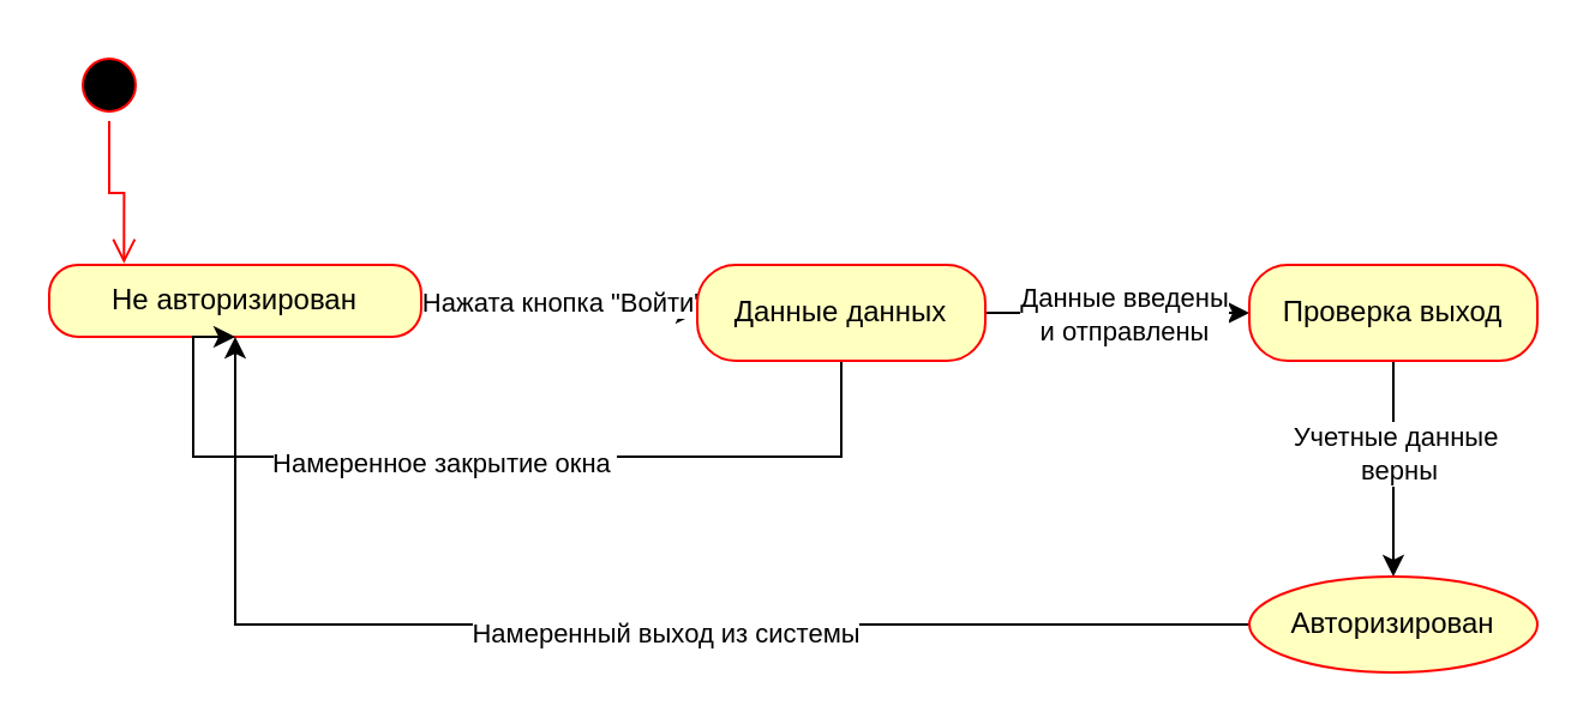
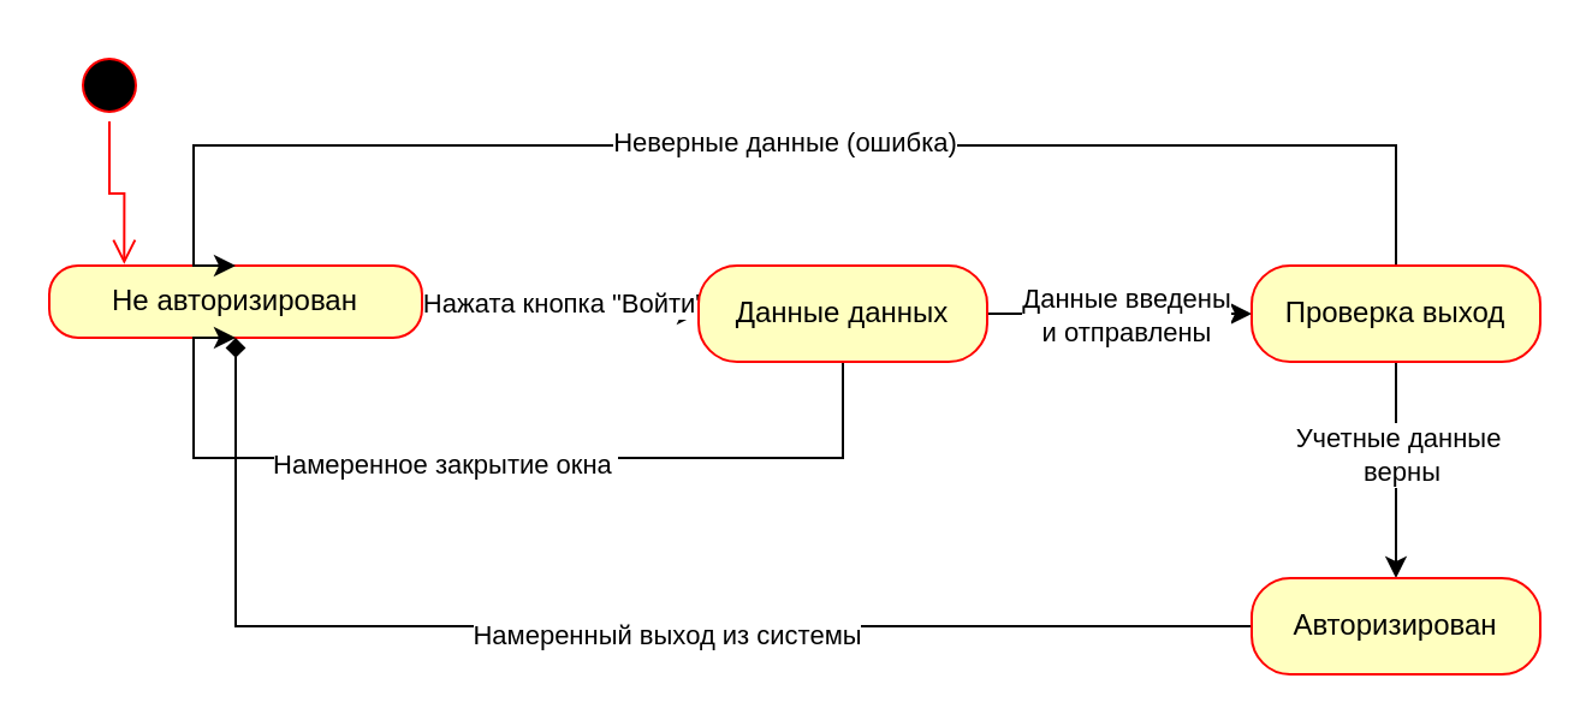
  <mxCell id="0" />
  <mxCell id="1" parent="0" />
  <mxCell id="2" style="edgeStyle=orthogonalEdgeStyle;rounded=0;orthogonalLoop=1;jettySize=auto;html=1;exitX=1;exitY=0.5;exitDx=0;exitDy=0;entryX=0;entryY=0.5;entryDx=0;entryDy=0;" edge="1" parent="1" source="4" target="11"><mxGeometry relative="1" as="geometry" /></mxCell>
  <mxCell id="3" value="Нажата кнопка &quot;Войти&quot;" style="edgeLabel;html=1;align=center;verticalAlign=middle;resizable=0;points=[];" vertex="1" connectable="0" parent="2"><mxGeometry x="-0.209" relative="1" as="geometry"><mxPoint x="11" as="offset" /></mxGeometry></mxCell>
  <mxCell id="4" value="Не авторизирован" style="rounded=1;whiteSpace=wrap;html=1;arcSize=40;fontColor=#000000;fillColor=#ffffc0;strokeColor=#ff0000;" vertex="1" parent="1"><mxGeometry x="20" y="110" width="155" height="30" as="geometry" /></mxCell>
  <mxCell id="5" style="edgeStyle=orthogonalEdgeStyle;rounded=0;orthogonalLoop=1;jettySize=auto;html=1;exitX=1;exitY=0.5;exitDx=0;exitDy=0;entryX=0;entryY=0.5;entryDx=0;entryDy=0;" edge="1" parent="1" source="11" target="14"><mxGeometry relative="1" as="geometry" /></mxCell>
  <mxCell id="6" value="Данные введены&lt;br&gt;и отправлены" style="edgeLabel;html=1;align=center;verticalAlign=middle;resizable=0;points=[];" vertex="1" connectable="0" parent="5"><mxGeometry x="0.035" relative="1" as="geometry"><mxPoint as="offset" /></mxGeometry></mxCell>
+ <mxCell id="7" style="edgeStyle=orthogonalEdgeStyle;rounded=0;orthogonalLoop=1;jettySize=auto;html=1;exitX=0.5;exitY=0;exitDx=0;exitDy=0;entryX=0.5;entryY=0;entryDx=0;entryDy=0;" edge="1" parent="1" source="14" target="4"><mxGeometry relative="1" as="geometry"><Array as="points"><mxPoint x="580" y="60" /><mxPoint x="80" y="60" /></Array></mxGeometry></mxCell>
+ <mxCell id="8" value="Неверные данные (ошибка)" style="edgeLabel;html=1;align=center;verticalAlign=middle;resizable=0;points=[];" vertex="1" connectable="0" parent="7"><mxGeometry x="-0.013" y="-2" relative="1" as="geometry"><mxPoint as="offset" /></mxGeometry></mxCell>
  <mxCell id="9" style="edgeStyle=orthogonalEdgeStyle;rounded=0;orthogonalLoop=1;jettySize=auto;html=1;exitX=0.5;exitY=1;exitDx=0;exitDy=0;entryX=0.5;entryY=1;entryDx=0;entryDy=0;" edge="1" parent="1" source="11" target="4"><mxGeometry relative="1" as="geometry"><Array as="points"><mxPoint x="350" y="190" /><mxPoint x="80" y="190" /></Array></mxGeometry></mxCell>
  <mxCell id="10" value="Намеренное закрытие окна&amp;nbsp;" style="edgeLabel;html=1;align=center;verticalAlign=middle;resizable=0;points=[];" vertex="1" connectable="0" parent="9"><mxGeometry x="0.089" y="2" relative="1" as="geometry"><mxPoint as="offset" /></mxGeometry></mxCell>
  <mxCell id="11" value="Данные данных" style="rounded=1;whiteSpace=wrap;html=1;arcSize=40;fontColor=#000000;fillColor=#ffffc0;strokeColor=#ff0000;" vertex="1" parent="1"><mxGeometry x="290" y="110" width="120" height="40" as="geometry" /></mxCell>
  <mxCell id="12" style="edgeStyle=orthogonalEdgeStyle;rounded=0;orthogonalLoop=1;jettySize=auto;html=1;exitX=0.5;exitY=1;exitDx=0;exitDy=0;entryX=0.5;entryY=0;entryDx=0;entryDy=0;" edge="1" parent="1" source="14" target="17"><mxGeometry relative="1" as="geometry" /></mxCell>
  <mxCell id="13" value="Учетные данные&lt;br&gt;&amp;nbsp;верны" style="edgeLabel;html=1;align=center;verticalAlign=middle;resizable=0;points=[];" vertex="1" connectable="0" parent="12"><mxGeometry x="-0.165" relative="1" as="geometry"><mxPoint as="offset" /></mxGeometry></mxCell>
  <mxCell id="14" value="Проверка выход" style="rounded=1;whiteSpace=wrap;html=1;arcSize=40;fontColor=#000000;fillColor=#ffffc0;strokeColor=#ff0000;" vertex="1" parent="1"><mxGeometry x="520" y="110" width="120" height="40" as="geometry" /></mxCell>
- <mxCell id="15" style="edgeStyle=orthogonalEdgeStyle;rounded=0;orthogonalLoop=1;jettySize=auto;html=1;exitX=0;exitY=0.5;exitDx=0;exitDy=0;entryX=0.5;entryY=1;entryDx=0;entryDy=0;" edge="1" parent="1" source="17" target="4"><mxGeometry relative="1" as="geometry" /></mxCell>
+ <mxCell id="15" style="edgeStyle=orthogonalEdgeStyle;rounded=0;orthogonalLoop=1;jettySize=auto;html=1;exitX=0;exitY=0.5;exitDx=0;exitDy=0;entryX=0.5;entryY=1;entryDx=0;entryDy=0;endArrow=diamond;" edge="1" parent="1" source="17" target="4"><mxGeometry relative="1" as="geometry" /></mxCell>
  <mxCell id="16" value="Намеренный выход из системы" style="edgeLabel;html=1;align=center;verticalAlign=middle;resizable=0;points=[];" vertex="1" connectable="0" parent="15"><mxGeometry x="-0.101" y="3" relative="1" as="geometry"><mxPoint as="offset" /></mxGeometry></mxCell>
- <mxCell id="17" value="Авторизирован" style="ellipse;whiteSpace=wrap;html=1;arcSize=40;fontColor=#000000;fillColor=#ffffc0;strokeColor=#ff0000;" vertex="1" parent="1"><mxGeometry x="520" y="240" width="120" height="40" as="geometry" /></mxCell>
+ <mxCell id="17" value="Авторизирован" style="rounded=1;whiteSpace=wrap;html=1;arcSize=40;fontColor=#000000;fillColor=#ffffc0;strokeColor=#ff0000;" vertex="1" parent="1"><mxGeometry x="520" y="240" width="120" height="40" as="geometry" /></mxCell>
  <mxCell id="18" value="" style="ellipse;html=1;shape=startState;fillColor=#000000;strokeColor=#ff0000;" vertex="1" parent="1"><mxGeometry x="30" y="20" width="30" height="30" as="geometry" /></mxCell>
  <mxCell id="19" value="" style="edgeStyle=orthogonalEdgeStyle;html=1;verticalAlign=bottom;endArrow=open;endSize=8;strokeColor=#ff0000;rounded=0;entryX=0.201;entryY=-0.019;entryDx=0;entryDy=0;entryPerimeter=0;" edge="1" source="18" parent="1" target="4"><mxGeometry relative="1" as="geometry"><mxPoint x="45" y="100" as="targetPoint" /></mxGeometry></mxCell>
